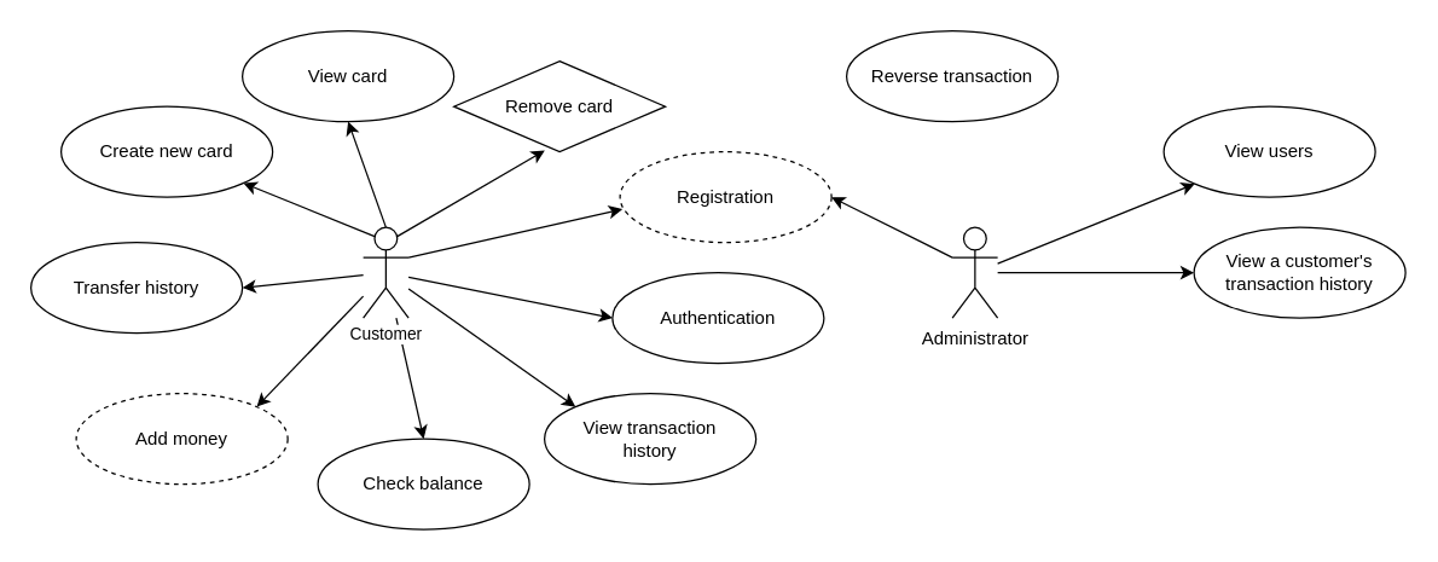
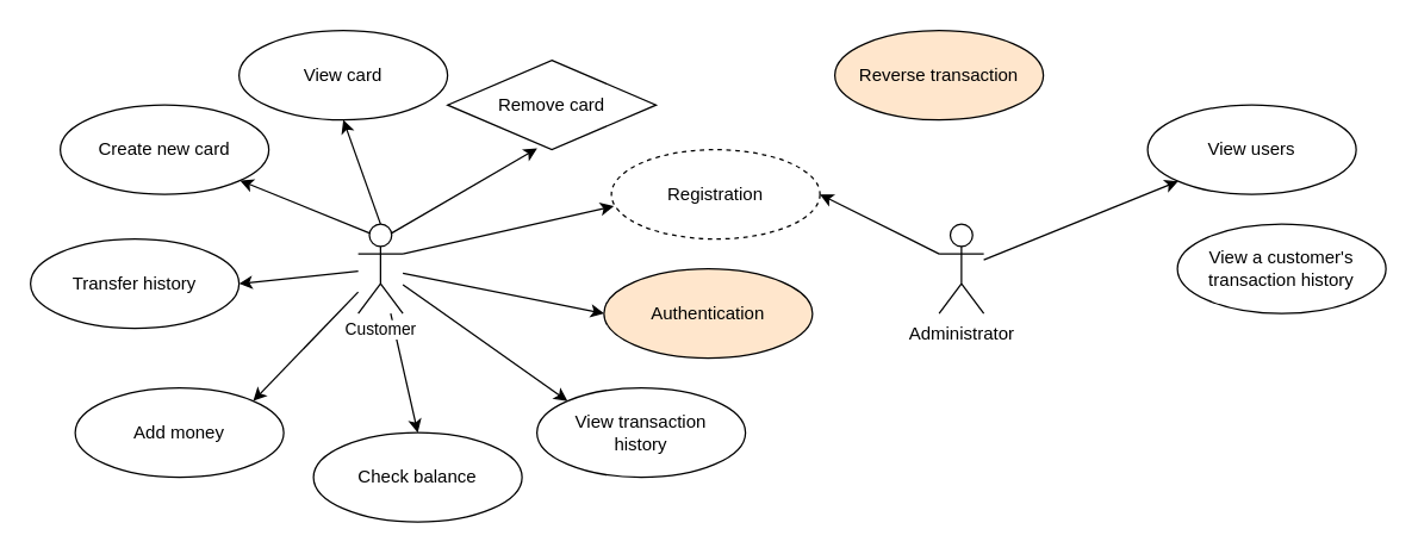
  <mxCell id="0" />
  <mxCell id="1" parent="0" />
- <mxCell id="2" value="Authentication" style="ellipse;whiteSpace=wrap;html=1;" parent="1" vertex="1"><mxGeometry x="405" y="180" width="140" height="60" as="geometry" /></mxCell>
+ <mxCell id="2" value="Authentication" style="ellipse;whiteSpace=wrap;html=1;fillColor=#ffe6cc;" parent="1" vertex="1"><mxGeometry x="405" y="180" width="140" height="60" as="geometry" /></mxCell>
  <mxCell id="3" value="Administrator" style="shape=umlActor;verticalLabelPosition=bottom;verticalAlign=top;html=1;outlineConnect=0;" parent="1" vertex="1"><mxGeometry x="630" y="150" width="30" height="60" as="geometry" /></mxCell>
  <mxCell id="4" value="View users" style="ellipse;whiteSpace=wrap;html=1;" parent="1" vertex="1"><mxGeometry x="770" y="70" width="140" height="60" as="geometry" /></mxCell>
  <mxCell id="5" value="" style="endArrow=classic;html=1;rounded=0;entryX=0;entryY=1;entryDx=0;entryDy=0;" parent="1" source="3" target="4" edge="1"><mxGeometry width="50" height="50" relative="1" as="geometry"><mxPoint x="510" y="170" as="sourcePoint" /><mxPoint x="320" y="180" as="targetPoint" /></mxGeometry></mxCell>
  <mxCell id="6" value="Remove card" style="rhombus;whiteSpace=wrap;html=1;" parent="1" vertex="1"><mxGeometry x="300" y="40" width="140" height="60" as="geometry" /></mxCell>
  <mxCell id="7" value="" style="endArrow=classic;html=1;rounded=0;entryX=0.43;entryY=0.986;entryDx=0;entryDy=0;exitX=0.75;exitY=0.1;exitDx=0;exitDy=0;exitPerimeter=0;entryPerimeter=0;" parent="1" source="14" target="6" edge="1"><mxGeometry width="50" height="50" relative="1" as="geometry"><mxPoint x="510" y="170" as="sourcePoint" /><mxPoint x="590" y="300" as="targetPoint" /></mxGeometry></mxCell>
  <mxCell id="8" value="Create new card" style="ellipse;whiteSpace=wrap;html=1;" parent="1" vertex="1"><mxGeometry x="40" y="70" width="140" height="60" as="geometry" /></mxCell>
  <mxCell id="9" value="" style="endArrow=classic;html=1;rounded=0;exitX=0.25;exitY=0.1;exitDx=0;exitDy=0;exitPerimeter=0;" parent="1" source="14" target="8" edge="1"><mxGeometry width="50" height="50" relative="1" as="geometry"><mxPoint x="270" y="-5" as="sourcePoint" /><mxPoint x="270" y="115" as="targetPoint" /></mxGeometry></mxCell>
  <mxCell id="10" value="View transaction&lt;br&gt;history" style="ellipse;whiteSpace=wrap;html=1;" parent="1" vertex="1"><mxGeometry x="360" y="260" width="140" height="60" as="geometry" /></mxCell>
- <mxCell id="11" value="" style="endArrow=classic;html=1;rounded=0;entryX=0;entryY=0.5;entryDx=0;entryDy=0;" parent="1" source="3" target="24" edge="1"><mxGeometry width="50" height="50" relative="1" as="geometry"><mxPoint x="656" y="220" as="sourcePoint" /><mxPoint x="660" y="320" as="targetPoint" /></mxGeometry></mxCell>
- <mxCell id="12" value="Reverse transaction" style="ellipse;whiteSpace=wrap;html=1;" parent="1" vertex="1"><mxGeometry x="560" y="20" width="140" height="60" as="geometry" /></mxCell>
+ <mxCell id="12" value="Reverse transaction" style="ellipse;whiteSpace=wrap;html=1;fillColor=#ffe6cc;" parent="1" vertex="1"><mxGeometry x="560" y="20" width="140" height="60" as="geometry" /></mxCell>
  <mxCell id="13" style="edgeStyle=none;html=1;exitX=0.5;exitY=0;exitDx=0;exitDy=0;exitPerimeter=0;entryX=0.5;entryY=1;entryDx=0;entryDy=0;" parent="1" source="14" target="25" edge="1"><mxGeometry relative="1" as="geometry" /></mxCell>
  <mxCell id="14" value="" style="shape=umlActor;verticalLabelPosition=bottom;verticalAlign=top;html=1;" parent="1" vertex="1"><mxGeometry x="240" y="150" width="30" height="60" as="geometry" /></mxCell>
  <mxCell id="15" value="" style="endArrow=classic;html=1;rounded=0;entryX=0;entryY=0.5;entryDx=0;entryDy=0;" parent="1" source="14" target="2" edge="1"><mxGeometry width="50" height="50" relative="1" as="geometry"><mxPoint x="320" y="209.31" as="sourcePoint" /><mxPoint x="420" y="209.31" as="targetPoint" /></mxGeometry></mxCell>
  <mxCell id="16" value="" style="endArrow=classic;html=1;rounded=0;entryX=0;entryY=0;entryDx=0;entryDy=0;" parent="1" source="14" target="10" edge="1"><mxGeometry width="50" height="50" relative="1" as="geometry"><mxPoint x="280" y="190" as="sourcePoint" /><mxPoint x="410" y="190" as="targetPoint" /></mxGeometry></mxCell>
  <mxCell id="17" value="Check balance" style="ellipse;whiteSpace=wrap;html=1;" parent="1" vertex="1"><mxGeometry x="210" y="290" width="140" height="60" as="geometry" /></mxCell>
  <mxCell id="18" value="" style="endArrow=classic;html=1;rounded=0;entryX=0.5;entryY=0;entryDx=0;entryDy=0;" parent="1" source="14" target="17" edge="1"><mxGeometry width="50" height="50" relative="1" as="geometry"><mxPoint x="280" y="200" as="sourcePoint" /><mxPoint x="430" y="299" as="targetPoint" /></mxGeometry></mxCell>
  <mxCell id="19" value="Customer" style="edgeLabel;html=1;align=center;verticalAlign=middle;resizable=0;points=[];" parent="18" vertex="1" connectable="0"><mxGeometry x="-0.691" y="-1" relative="1" as="geometry"><mxPoint x="-9" y="-2" as="offset" /></mxGeometry></mxCell>
- <mxCell id="20" value="Add money" style="ellipse;whiteSpace=wrap;html=1;dashed=1;" parent="1" vertex="1"><mxGeometry x="50" y="260" width="140" height="60" as="geometry" /></mxCell>
+ <mxCell id="20" value="Add money" style="ellipse;whiteSpace=wrap;html=1;" parent="1" vertex="1"><mxGeometry x="50" y="260" width="140" height="60" as="geometry" /></mxCell>
  <mxCell id="21" value="" style="endArrow=classic;html=1;rounded=0;entryX=1;entryY=0;entryDx=0;entryDy=0;" parent="1" source="14" target="20" edge="1"><mxGeometry width="50" height="50" relative="1" as="geometry"><mxPoint x="280" y="190" as="sourcePoint" /><mxPoint x="410" y="190" as="targetPoint" /></mxGeometry></mxCell>
  <mxCell id="22" value="Transfer history" style="ellipse;whiteSpace=wrap;html=1;" parent="1" vertex="1"><mxGeometry x="20" y="160" width="140" height="60" as="geometry" /></mxCell>
  <mxCell id="23" value="" style="endArrow=classic;html=1;rounded=0;entryX=1;entryY=0.5;entryDx=0;entryDy=0;" parent="1" source="14" target="22" edge="1"><mxGeometry width="50" height="50" relative="1" as="geometry"><mxPoint x="266" y="220" as="sourcePoint" /><mxPoint x="270" y="300" as="targetPoint" /></mxGeometry></mxCell>
  <mxCell id="24" value="View a customer's transaction history" style="ellipse;whiteSpace=wrap;html=1;" parent="1" vertex="1"><mxGeometry x="790" y="150" width="140" height="60" as="geometry" /></mxCell>
  <mxCell id="25" value="View card" style="ellipse;whiteSpace=wrap;html=1;" parent="1" vertex="1"><mxGeometry x="160" y="20" width="140" height="60" as="geometry" /></mxCell>
  <mxCell id="26" value="Registration" style="ellipse;whiteSpace=wrap;html=1;dashed=1;" vertex="1" parent="1"><mxGeometry x="410" y="100" width="140" height="60" as="geometry" /></mxCell>
  <mxCell id="27" value="" style="endArrow=classic;html=1;rounded=0;entryX=0.011;entryY=0.633;entryDx=0;entryDy=0;exitX=1;exitY=0.333;exitDx=0;exitDy=0;exitPerimeter=0;entryPerimeter=0;" edge="1" parent="1" source="14" target="26"><mxGeometry width="50" height="50" relative="1" as="geometry"><mxPoint x="272.5" y="166" as="sourcePoint" /><mxPoint x="370.2" y="109.16" as="targetPoint" /></mxGeometry></mxCell>
  <mxCell id="28" value="" style="endArrow=classic;html=1;rounded=0;entryX=1;entryY=0.5;entryDx=0;entryDy=0;exitX=0;exitY=0.333;exitDx=0;exitDy=0;exitPerimeter=0;" edge="1" parent="1" source="3" target="26"><mxGeometry width="50" height="50" relative="1" as="geometry"><mxPoint x="650.5" y="160" as="sourcePoint" /><mxPoint x="640" y="90" as="targetPoint" /></mxGeometry></mxCell>
